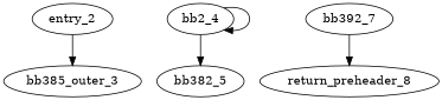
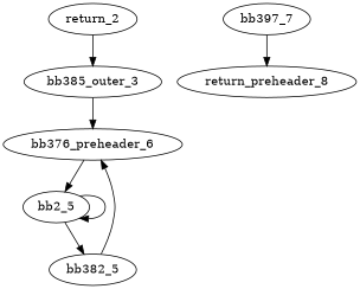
  digraph {
-   entry_2
+   entry_2 [label=return_2]
    bb385_outer_3
-   bb2_4
+   bb376_preheader_6
+   bb2_4 [label=bb2_5]
    bb382_5
    n6 [label=return_preheader_8]
-   bb392_7
+   bb392_7 [label=bb397_7]
    entry_2 -> bb385_outer_3
+   bb385_outer_3 -> bb376_preheader_6
+   bb376_preheader_6 -> bb2_4
    bb2_4 -> bb2_4
    bb2_4 -> bb382_5
+   bb382_5 -> bb376_preheader_6
    bb392_7 -> n6
  }
